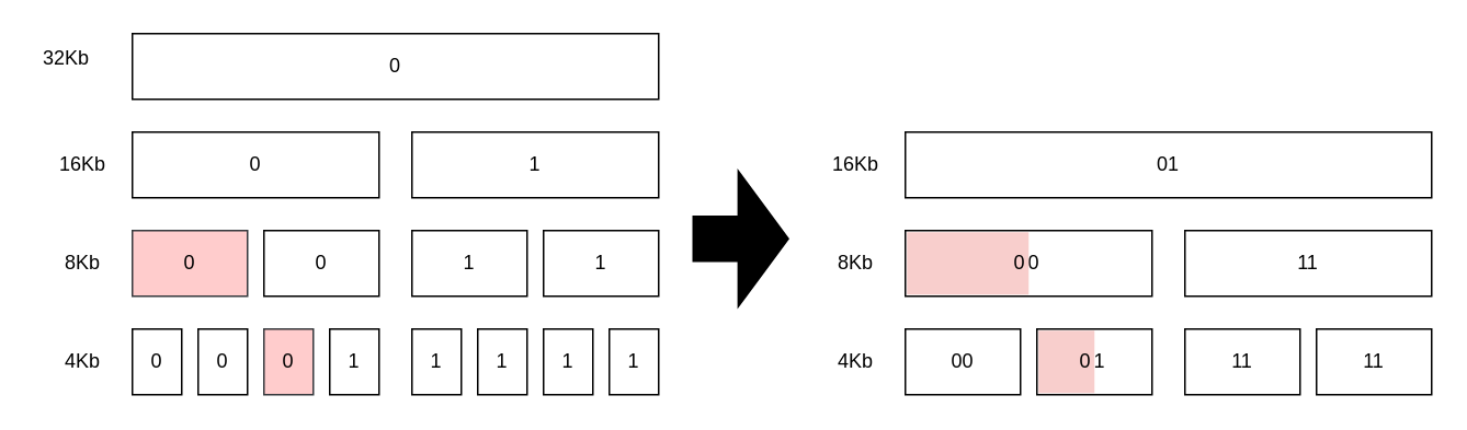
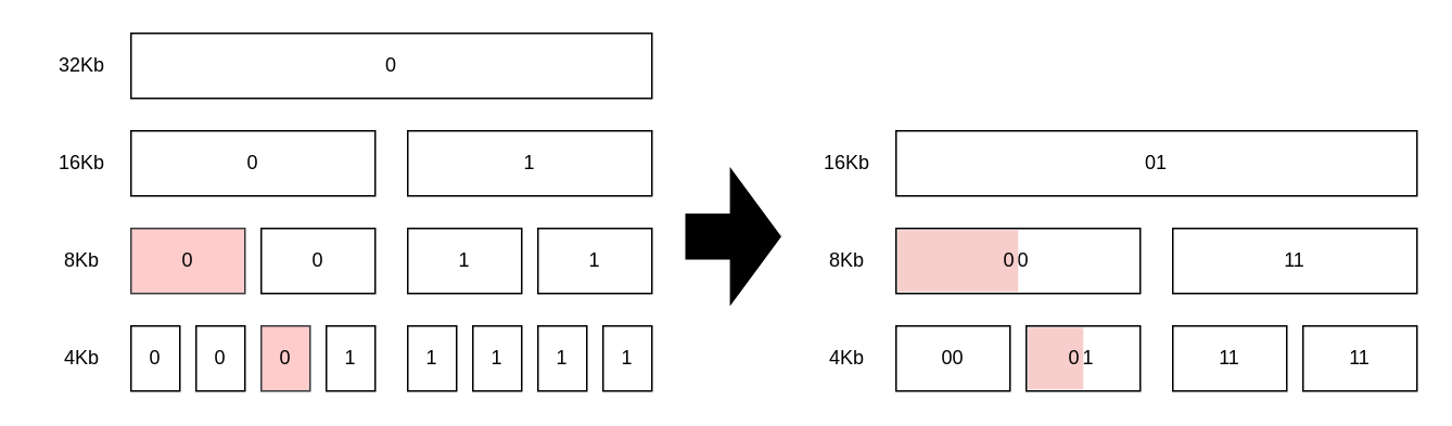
  <mxCell id="0" />
  <mxCell id="1" parent="0" />
  <mxCell id="2" value="" style="shape=flexArrow;endArrow=classic;html=1;rounded=0;dashed=1;dashPattern=1 1;endWidth=56.4;endSize=10.2;width=28.4;fillColor=#000000;strokeColor=none;" parent="1" edge="1"><mxGeometry width="50" height="50" relative="1" as="geometry"><mxPoint x="420" y="145" as="sourcePoint" /><mxPoint x="480" y="145" as="targetPoint" /></mxGeometry></mxCell>
  <mxCell id="3" value="0" style="rounded=0;whiteSpace=wrap;html=1;" vertex="1" parent="1"><mxGeometry x="80" y="20" width="320" height="40" as="geometry" /></mxCell>
  <mxCell id="4" value="0" style="rounded=0;whiteSpace=wrap;html=1;fillColor=default;strokeColor=default;" vertex="1" parent="1"><mxGeometry x="80" y="80" width="150" height="40" as="geometry" /></mxCell>
  <mxCell id="5" value="1" style="rounded=0;whiteSpace=wrap;html=1;" vertex="1" parent="1"><mxGeometry x="250" y="80" width="150" height="40" as="geometry" /></mxCell>
  <mxCell id="6" value="0" style="rounded=0;whiteSpace=wrap;html=1;fillColor=#ffcccc;strokeColor=#36393d;" vertex="1" parent="1"><mxGeometry x="80" y="140" width="70" height="40" as="geometry" /></mxCell>
  <mxCell id="7" value="0" style="rounded=0;whiteSpace=wrap;html=1;" vertex="1" parent="1"><mxGeometry x="160" y="140" width="70" height="40" as="geometry" /></mxCell>
  <mxCell id="8" value="1" style="rounded=0;whiteSpace=wrap;html=1;fillColor=default;strokeColor=default;" vertex="1" parent="1"><mxGeometry x="250" y="140" width="70" height="40" as="geometry" /></mxCell>
  <mxCell id="9" value="1" style="rounded=0;whiteSpace=wrap;html=1;" vertex="1" parent="1"><mxGeometry x="330" y="140" width="70" height="40" as="geometry" /></mxCell>
  <mxCell id="10" value="8Kb" style="text;html=1;strokeColor=none;fillColor=none;align=center;verticalAlign=middle;whiteSpace=wrap;rounded=0;" vertex="1" parent="1"><mxGeometry x="20" y="145" width="60" height="30" as="geometry" /></mxCell>
  <mxCell id="11" value="4Kb" style="text;html=1;strokeColor=none;fillColor=none;align=center;verticalAlign=middle;whiteSpace=wrap;rounded=0;" vertex="1" parent="1"><mxGeometry x="20" y="205" width="60" height="30" as="geometry" /></mxCell>
  <mxCell id="12" value="16Kb" style="text;html=1;strokeColor=none;fillColor=none;align=center;verticalAlign=middle;whiteSpace=wrap;rounded=0;" vertex="1" parent="1"><mxGeometry x="20" y="85" width="60" height="30" as="geometry" /></mxCell>
  <mxCell id="13" value="0" style="rounded=0;whiteSpace=wrap;html=1;" vertex="1" parent="1"><mxGeometry x="80" y="200" width="30" height="40" as="geometry" /></mxCell>
  <mxCell id="14" value="0" style="rounded=0;whiteSpace=wrap;html=1;" vertex="1" parent="1"><mxGeometry x="120" y="200" width="30" height="40" as="geometry" /></mxCell>
  <mxCell id="15" value="0" style="rounded=0;whiteSpace=wrap;html=1;fillColor=#ffcccc;strokeColor=#36393d;" vertex="1" parent="1"><mxGeometry x="160" y="200" width="30" height="40" as="geometry" /></mxCell>
  <mxCell id="16" value="1" style="rounded=0;whiteSpace=wrap;html=1;" vertex="1" parent="1"><mxGeometry x="200" y="200" width="30" height="40" as="geometry" /></mxCell>
  <mxCell id="17" value="1" style="rounded=0;whiteSpace=wrap;html=1;" vertex="1" parent="1"><mxGeometry x="250" y="200" width="30" height="40" as="geometry" /></mxCell>
  <mxCell id="18" value="1" style="rounded=0;whiteSpace=wrap;html=1;" vertex="1" parent="1"><mxGeometry x="290" y="200" width="30" height="40" as="geometry" /></mxCell>
  <mxCell id="19" value="1" style="rounded=0;whiteSpace=wrap;html=1;" vertex="1" parent="1"><mxGeometry x="330" y="200" width="30" height="40" as="geometry" /></mxCell>
  <mxCell id="20" value="1" style="rounded=0;whiteSpace=wrap;html=1;" vertex="1" parent="1"><mxGeometry x="370" y="200" width="30" height="40" as="geometry" /></mxCell>
- <mxCell id="21" value="32Kb" style="text;html=1;strokeColor=none;fillColor=none;align=center;verticalAlign=middle;whiteSpace=wrap;rounded=0;" vertex="1" parent="1"><mxGeometry x="10" y="20" width="60" height="30" as="geometry" /></mxCell>
+ <mxCell id="21" value="32Kb" style="text;html=1;strokeColor=none;fillColor=none;align=center;verticalAlign=middle;whiteSpace=wrap;rounded=0;" vertex="1" parent="1"><mxGeometry x="20" y="25" width="60" height="30" as="geometry" /></mxCell>
  <mxCell id="22" value="01" style="rounded=0;whiteSpace=wrap;html=1;" vertex="1" parent="1"><mxGeometry x="550" y="80" width="320" height="40" as="geometry" /></mxCell>
  <mxCell id="23" value="00" style="rounded=0;whiteSpace=wrap;html=1;fillColor=default;strokeColor=default;" vertex="1" parent="1"><mxGeometry x="550" y="140" width="150" height="40" as="geometry" /></mxCell>
  <mxCell id="24" value="11" style="rounded=0;whiteSpace=wrap;html=1;" vertex="1" parent="1"><mxGeometry x="720" y="140" width="150" height="40" as="geometry" /></mxCell>
  <mxCell id="25" value="00" style="rounded=0;whiteSpace=wrap;html=1;fillColor=default;strokeColor=default;" vertex="1" parent="1"><mxGeometry x="550" y="200" width="70" height="40" as="geometry" /></mxCell>
  <mxCell id="26" value="01" style="rounded=0;whiteSpace=wrap;html=1;" vertex="1" parent="1"><mxGeometry x="630" y="200" width="70" height="40" as="geometry" /></mxCell>
  <mxCell id="27" value="11" style="rounded=0;whiteSpace=wrap;html=1;fillColor=default;strokeColor=default;" vertex="1" parent="1"><mxGeometry x="720" y="200" width="70" height="40" as="geometry" /></mxCell>
  <mxCell id="28" value="11" style="rounded=0;whiteSpace=wrap;html=1;" vertex="1" parent="1"><mxGeometry x="800" y="200" width="70" height="40" as="geometry" /></mxCell>
  <mxCell id="29" value="4Kb" style="text;html=1;strokeColor=none;fillColor=none;align=center;verticalAlign=middle;whiteSpace=wrap;rounded=0;" vertex="1" parent="1"><mxGeometry x="490" y="205" width="60" height="30" as="geometry" /></mxCell>
  <mxCell id="30" value="8Kb" style="text;html=1;strokeColor=none;fillColor=none;align=center;verticalAlign=middle;whiteSpace=wrap;rounded=0;" vertex="1" parent="1"><mxGeometry x="490" y="145" width="60" height="30" as="geometry" /></mxCell>
  <mxCell id="31" value="16Kb" style="text;html=1;strokeColor=none;fillColor=none;align=center;verticalAlign=middle;whiteSpace=wrap;rounded=0;" vertex="1" parent="1"><mxGeometry x="490" y="85" width="60" height="30" as="geometry" /></mxCell>
  <mxCell id="32" value="&lt;div align=&quot;right&quot;&gt;0&lt;/div&gt;" style="rounded=0;whiteSpace=wrap;html=1;strokeColor=none;fillColor=#f8cecc;align=right;" vertex="1" parent="1"><mxGeometry x="551" y="141" width="74" height="38" as="geometry" /></mxCell>
  <mxCell id="33" value="&lt;div align=&quot;right&quot;&gt;0&lt;/div&gt;" style="rounded=0;whiteSpace=wrap;html=1;strokeColor=none;fillColor=#f8cecc;align=right;" vertex="1" parent="1"><mxGeometry x="631" y="201" width="34" height="38" as="geometry" /></mxCell>
